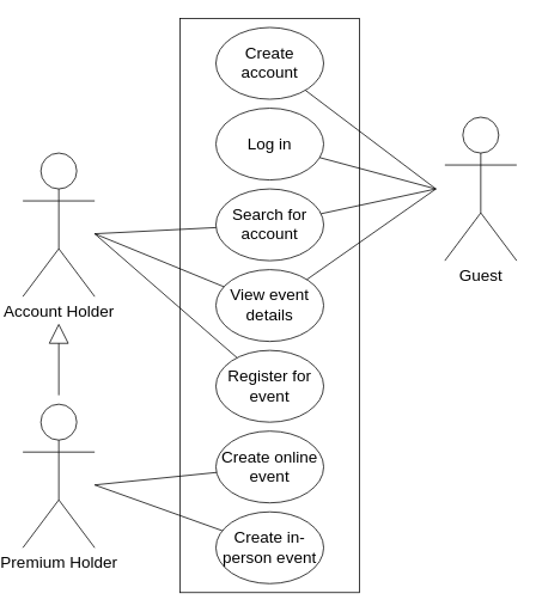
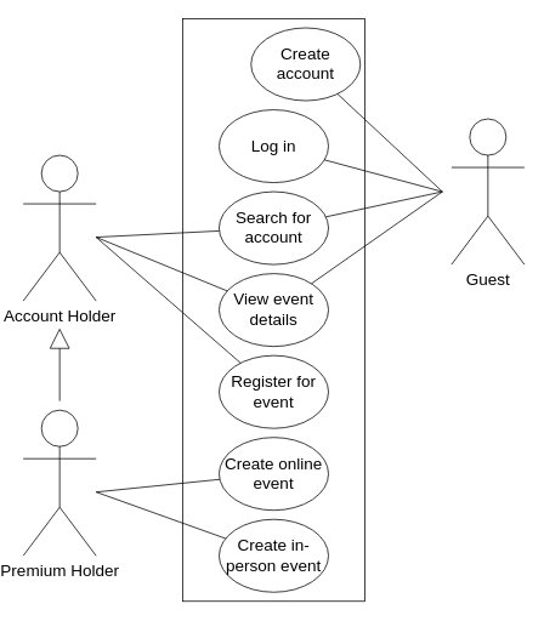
  <mxCell id="0" />
  <mxCell id="1" parent="0" />
  <mxCell id="2" value="" style="rounded=0;whiteSpace=wrap;html=1;fillColor=none;" parent="1" vertex="1"><mxGeometry x="195" y="20" width="200" height="640" as="geometry" /></mxCell>
  <mxCell id="3" value="&lt;font style=&quot;font-size: 18px;&quot;&gt;Account Holder&lt;br&gt;&lt;/font&gt;" style="shape=umlActor;verticalLabelPosition=bottom;verticalAlign=top;html=1;outlineConnect=0;" parent="1" vertex="1"><mxGeometry x="20" y="170" width="80" height="160" as="geometry" /></mxCell>
  <mxCell id="4" value="Log in" style="ellipse;whiteSpace=wrap;html=1;verticalAlign=middle;fontSize=18;" parent="1" vertex="1"><mxGeometry x="235" y="120" width="120" height="80" as="geometry" /></mxCell>
  <mxCell id="5" style="rounded=0;orthogonalLoop=1;jettySize=auto;html=1;endArrow=none;endFill=0;" parent="1" source="6" edge="1"><mxGeometry relative="1" as="geometry"><mxPoint x="100" y="540" as="targetPoint" /><mxPoint x="235" y="560" as="sourcePoint" /></mxGeometry></mxCell>
  <mxCell id="6" value="&lt;font style=&quot;font-size: 18px;&quot;&gt;Create in-person event&lt;br style=&quot;font-size: 18px;&quot;&gt;&lt;/font&gt;" style="ellipse;whiteSpace=wrap;html=1;verticalAlign=middle;fontSize=18;" parent="1" vertex="1"><mxGeometry x="235" y="570" width="120" height="80" as="geometry" /></mxCell>
  <mxCell id="7" value="&lt;font style=&quot;font-size: 18px;&quot;&gt;Create online event&lt;br style=&quot;font-size: 18px;&quot;&gt;&lt;/font&gt;" style="ellipse;whiteSpace=wrap;html=1;verticalAlign=middle;fontSize=18;" parent="1" vertex="1"><mxGeometry x="235" y="480" width="120" height="80" as="geometry" /></mxCell>
  <mxCell id="8" value="&lt;font style=&quot;font-size: 18px;&quot;&gt;Search for account&lt;br style=&quot;font-size: 18px;&quot;&gt;&lt;/font&gt;" style="ellipse;whiteSpace=wrap;html=1;verticalAlign=middle;fontSize=18;" parent="1" vertex="1"><mxGeometry x="235" y="210" width="120" height="80" as="geometry" /></mxCell>
  <mxCell id="9" value="&lt;font style=&quot;font-size: 18px;&quot;&gt;View event details&lt;br style=&quot;font-size: 18px;&quot;&gt;&lt;/font&gt;" style="ellipse;whiteSpace=wrap;html=1;verticalAlign=middle;fontSize=18;" parent="1" vertex="1"><mxGeometry x="235" y="300" width="120" height="80" as="geometry" /></mxCell>
  <mxCell id="10" value="&lt;font style=&quot;font-size: 18px;&quot;&gt;Register for event&lt;br style=&quot;font-size: 18px;&quot;&gt;&lt;/font&gt;" style="ellipse;whiteSpace=wrap;html=1;verticalAlign=middle;fontSize=18;" parent="1" vertex="1"><mxGeometry x="235" y="390" width="120" height="80" as="geometry" /></mxCell>
  <mxCell id="11" style="rounded=0;orthogonalLoop=1;jettySize=auto;html=1;endArrow=none;endFill=0;" parent="1" source="7" edge="1"><mxGeometry relative="1" as="geometry"><mxPoint x="100" y="540" as="targetPoint" /><mxPoint x="235" y="470" as="sourcePoint" /></mxGeometry></mxCell>
  <mxCell id="12" style="rounded=0;orthogonalLoop=1;jettySize=auto;html=1;endArrow=none;endFill=0;" parent="1" source="8" edge="1"><mxGeometry relative="1" as="geometry"><mxPoint x="100" y="260" as="targetPoint" /><mxPoint x="235" y="200" as="sourcePoint" /></mxGeometry></mxCell>
  <mxCell id="13" style="rounded=0;orthogonalLoop=1;jettySize=auto;html=1;endArrow=none;endFill=0;" parent="1" source="9" edge="1"><mxGeometry relative="1" as="geometry"><mxPoint x="100" y="260" as="targetPoint" /><mxPoint x="235" y="290" as="sourcePoint" /></mxGeometry></mxCell>
  <mxCell id="14" style="rounded=0;orthogonalLoop=1;jettySize=auto;html=1;endArrow=none;endFill=0;" parent="1" source="10" edge="1"><mxGeometry relative="1" as="geometry"><mxPoint x="100" y="260" as="targetPoint" /><mxPoint x="235" y="380" as="sourcePoint" /></mxGeometry></mxCell>
  <mxCell id="15" value="&lt;font style=&quot;font-size: 18px;&quot;&gt;Guest&lt;/font&gt;" style="shape=umlActor;verticalLabelPosition=bottom;verticalAlign=top;html=1;outlineConnect=0;" parent="1" vertex="1"><mxGeometry x="490" y="130" width="80" height="160" as="geometry" /></mxCell>
  <mxCell id="16" style="rounded=0;orthogonalLoop=1;jettySize=auto;html=1;endArrow=none;endFill=0;" parent="1" source="4" edge="1"><mxGeometry relative="1" as="geometry"><mxPoint x="480" y="210" as="targetPoint" /><mxPoint x="328.914" y="62.997" as="sourcePoint" /></mxGeometry></mxCell>
  <mxCell id="17" style="rounded=0;orthogonalLoop=1;jettySize=auto;html=1;endArrow=none;endFill=0;" parent="1" source="8" edge="1"><mxGeometry relative="1" as="geometry"><mxPoint x="480" y="210" as="targetPoint" /><mxPoint x="343.467" y="143.579" as="sourcePoint" /></mxGeometry></mxCell>
  <mxCell id="18" style="rounded=0;orthogonalLoop=1;jettySize=auto;html=1;endArrow=none;endFill=0;" parent="1" source="9" edge="1"><mxGeometry relative="1" as="geometry"><mxPoint x="480" y="210" as="targetPoint" /><mxPoint x="355" y="210" as="sourcePoint" /></mxGeometry></mxCell>
- <mxCell id="19" value="&lt;font style=&quot;font-size: 18px;&quot;&gt;Create account&lt;br style=&quot;font-size: 18px;&quot;&gt;&lt;/font&gt;" style="ellipse;whiteSpace=wrap;html=1;verticalAlign=middle;fontSize=18;" parent="1" vertex="1"><mxGeometry x="235" y="30" width="120" height="80" as="geometry" /></mxCell>
+ <mxCell id="19" value="&lt;font style=&quot;font-size: 18px;&quot;&gt;Create account&lt;br style=&quot;font-size: 18px;&quot;&gt;&lt;/font&gt;" style="ellipse;whiteSpace=wrap;html=1;verticalAlign=middle;fontSize=18;" parent="1" vertex="1"><mxGeometry x="270" y="30" width="120" height="80" as="geometry" /></mxCell>
  <mxCell id="20" style="rounded=0;orthogonalLoop=1;jettySize=auto;html=1;endArrow=none;endFill=0;" parent="1" source="19" edge="1"><mxGeometry relative="1" as="geometry"><mxPoint x="480" y="210" as="targetPoint" /><mxPoint x="319.93" y="-23.616" as="sourcePoint" /></mxGeometry></mxCell>
  <mxCell id="21" value="&lt;font style=&quot;font-size: 18px;&quot;&gt;Premium Holder&lt;br&gt;&lt;/font&gt;" style="shape=umlActor;verticalLabelPosition=bottom;verticalAlign=top;html=1;outlineConnect=0;" vertex="1" parent="1"><mxGeometry x="20" y="450" width="80" height="160" as="geometry" /></mxCell>
  <mxCell id="22" value="" style="endArrow=block;html=1;rounded=0;endFill=0;endSize=20;" edge="1" parent="1"><mxGeometry width="50" height="50" relative="1" as="geometry"><mxPoint x="60" y="440" as="sourcePoint" /><mxPoint x="60" y="360" as="targetPoint" /></mxGeometry></mxCell>
